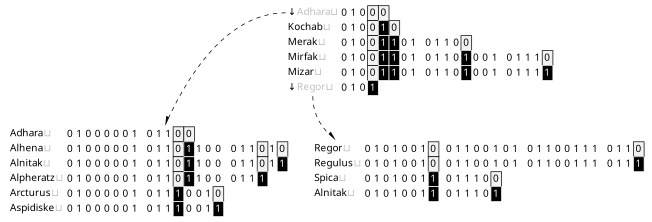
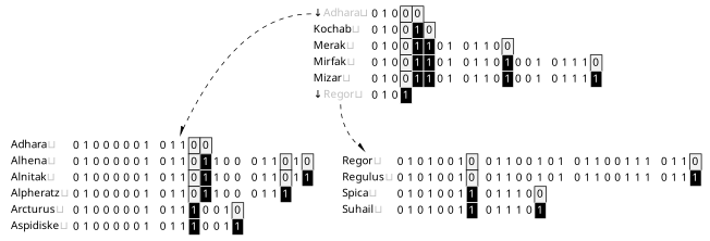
  digraph {
    fontname=modern
    node [fontname=modern shape=none]
    edge [style=dashed]
    n1 [label=< <table border="0" cellspacing="0"> 	<tr> 		<td align="left" port="0">↓<font color="Grey75">Adhara⊔</font></td> 		<td>0</td> 		<td>1</td> 		<td>0</td> 		<td bgcolor="Grey95" border="1">0</td> 		<td bgcolor="Grey95" border="1">0</td> 	</tr> 	<tr> 		<td align="left" port="1">Kochab<font color="Grey75">⊔</font></td> 		<td>0</td> 		<td>1</td> 		<td>0</td> 		<td bgcolor="Grey95" border="1">0</td> 		<td bgcolor="Black" color="White" border="1"><font color="White">1</font></td> 		<td bgcolor="Grey95" border="1">0</td> 	</tr> 	<tr> 		<td align="left" port="2">Merak<font color="Grey75">⊔</font></td> 		<td>0</td> 		<td>1</td> 		<td>0</td> 		<td bgcolor="Grey95" border="1">0</td> 		<td bgcolor="Black" color="White" border="1"><font color="White">1</font></td> 		<td bgcolor="Black" color="White" border="1"><font color="White">1</font></td> 		<td>0</td> 		<td>1</td> 		<td>&nbsp;</td> 		<td>0</td> 		<td>1</td> 		<td>1</td> 		<td>0</td> 		<td bgcolor="Grey95" border="1">0</td> 	</tr> 	<tr> 		<td align="left" port="3">Mirfak<font color="Grey75">⊔</font></td> 		<td>0</td> 		<td>1</td> 		<td>0</td> 		<td bgcolor="Grey95" border="1">0</td> 		<td bgcolor="Black" color="White" border="1"><font color="White">1</font></td> 		<td bgcolor="Black" color="White" border="1"><font color="White">1</font></td> 		<td>0</td> 		<td>1</td> 		<td>&nbsp;</td> 		<td>0</td> 		<td>1</td> 		<td>1</td> 		<td>0</td> 		<td bgcolor="Black" color="White" border="1"><font color="White">1</font></td> 		<td>0</td> 		<td>0</td> 		<td>1</td> 		<td>&nbsp;</td> 		<td>0</td> 		<td>1</td> 		<td>1</td> 		<td>1</td> 		<td bgcolor="Grey95" border="1">0</td> 	</tr> 	<tr> 		<td align="left" port="4">Mizar<font color="Grey75">⊔</font></td> 		<td>0</td> 		<td>1</td> 		<td>0</td> 		<td bgcolor="Grey95" border="1">0</td> 		<td bgcolor="Black" color="White" border="1"><font color="White">1</font></td> 		<td bgcolor="Black" color="White" border="1"><font color="White">1</font></td> 		<td>0</td> 		<td>1</td> 		<td>&nbsp;</td> 		<td>0</td> 		<td>1</td> 		<td>1</td> 		<td>0</td> 		<td bgcolor="Black" color="White" border="1"><font color="White">1</font></td> 		<td>0</td> 		<td>0</td> 		<td>1</td> 		<td>&nbsp;</td> 		<td>0</td> 		<td>1</td> 		<td>1</td> 		<td>1</td> 		<td bgcolor="Black" color="White" border="1"><font color="White">1</font></td> 	</tr> 	<tr> 		<td align="left" port="5">↓<font color="Grey75">Regor⊔</font></td> 		<td>0</td> 		<td>1</td> 		<td>0</td> 		<td bgcolor="Black" color="White" border="1"><font color="White">1</font></td> 	</tr> </table>>]
    n2 [label=< <table border="0" cellspacing="0"> 	<tr> 		<td align="left" port="0">Adhara<font color="Grey75">⊔</font></td> 		<td>0</td> 		<td>1</td> 		<td>0</td> 		<td>0</td> 		<td>0</td> 		<td>0</td> 		<td>0</td> 		<td>1</td> 		<td>&nbsp;</td> 		<td>0</td> 		<td>1</td> 		<td>1</td> 		<td bgcolor="Grey95" border="1">0</td> 		<td bgcolor="Grey95" border="1">0</td> 	</tr> 	<tr> 		<td align="left" port="1">Alhena<font color="Grey75">⊔</font></td> 		<td>0</td> 		<td>1</td> 		<td>0</td> 		<td>0</td> 		<td>0</td> 		<td>0</td> 		<td>0</td> 		<td>1</td> 		<td>&nbsp;</td> 		<td>0</td> 		<td>1</td> 		<td>1</td> 		<td bgcolor="Grey95" border="1">0</td> 		<td bgcolor="Black" color="White" border="1"><font color="White">1</font></td> 		<td>1</td> 		<td>0</td> 		<td>0</td> 		<td>&nbsp;</td> 		<td>0</td> 		<td>1</td> 		<td>1</td> 		<td bgcolor="Grey95" border="1">0</td> 		<td>1</td> 		<td bgcolor="Grey95" border="1">0</td> 	</tr> 	<tr> 		<td align="left" port="2">Alnitak<font color="Grey75">⊔</font></td> 		<td>0</td> 		<td>1</td> 		<td>0</td> 		<td>0</td> 		<td>0</td> 		<td>0</td> 		<td>0</td> 		<td>1</td> 		<td>&nbsp;</td> 		<td>0</td> 		<td>1</td> 		<td>1</td> 		<td bgcolor="Grey95" border="1">0</td> 		<td bgcolor="Black" color="White" border="1"><font color="White">1</font></td> 		<td>1</td> 		<td>0</td> 		<td>0</td> 		<td>&nbsp;</td> 		<td>0</td> 		<td>1</td> 		<td>1</td> 		<td bgcolor="Grey95" border="1">0</td> 		<td>1</td> 		<td bgcolor="Black" color="White" border="1"><font color="White">1</font></td> 	</tr> 	<tr> 		<td align="left" port="3">Alpheratz<font color="Grey75">⊔</font></td> 		<td>0</td> 		<td>1</td> 		<td>0</td> 		<td>0</td> 		<td>0</td> 		<td>0</td> 		<td>0</td> 		<td>1</td> 		<td>&nbsp;</td> 		<td>0</td> 		<td>1</td> 		<td>1</td> 		<td bgcolor="Grey95" border="1">0</td> 		<td bgcolor="Black" color="White" border="1"><font color="White">1</font></td> 		<td>1</td> 		<td>0</td> 		<td>0</td> 		<td>&nbsp;</td> 		<td>0</td> 		<td>1</td> 		<td>1</td> 		<td bgcolor="Black" color="White" border="1"><font color="White">1</font></td> 	</tr> 	<tr> 		<td align="left" port="4">Arcturus<font color="Grey75">⊔</font></td> 		<td>0</td> 		<td>1</td> 		<td>0</td> 		<td>0</td> 		<td>0</td> 		<td>0</td> 		<td>0</td> 		<td>1</td> 		<td>&nbsp;</td> 		<td>0</td> 		<td>1</td> 		<td>1</td> 		<td bgcolor="Black" color="White" border="1"><font color="White">1</font></td> 		<td>0</td> 		<td>0</td> 		<td>1</td> 		<td bgcolor="Grey95" border="1">0</td> 	</tr> 	<tr> 		<td align="left" port="5">Aspidiske<font color="Grey75">⊔</font></td> 		<td>0</td> 		<td>1</td> 		<td>0</td> 		<td>0</td> 		<td>0</td> 		<td>0</td> 		<td>0</td> 		<td>1</td> 		<td>&nbsp;</td> 		<td>0</td> 		<td>1</td> 		<td>1</td> 		<td bgcolor="Black" color="White" border="1"><font color="White">1</font></td> 		<td>0</td> 		<td>0</td> 		<td>1</td> 		<td bgcolor="Black" color="White" border="1"><font color="White">1</font></td> 	</tr> </table>>]
-   n3 [label=< <table border="0" cellspacing="0"> 	<tr> 		<td align="left" port="0">Regor<font color="Grey75">⊔</font></td> 		<td>0</td> 		<td>1</td> 		<td>0</td> 		<td>1</td> 		<td>0</td> 		<td>0</td> 		<td>1</td> 		<td bgcolor="Grey95" border="1">0</td> 		<td>&nbsp;</td> 		<td>0</td> 		<td>1</td> 		<td>1</td> 		<td>0</td> 		<td>0</td> 		<td>1</td> 		<td>0</td> 		<td>1</td> 		<td>&nbsp;</td> 		<td>0</td> 		<td>1</td> 		<td>1</td> 		<td>0</td> 		<td>0</td> 		<td>1</td> 		<td>1</td> 		<td>1</td> 		<td>&nbsp;</td> 		<td>0</td> 		<td>1</td> 		<td>1</td> 		<td bgcolor="Grey95" border="1">0</td> 	</tr> 	<tr> 		<td align="left" port="1">Regulus<font color="Grey75">⊔</font></td> 		<td>0</td> 		<td>1</td> 		<td>0</td> 		<td>1</td> 		<td>0</td> 		<td>0</td> 		<td>1</td> 		<td bgcolor="Grey95" border="1">0</td> 		<td>&nbsp;</td> 		<td>0</td> 		<td>1</td> 		<td>1</td> 		<td>0</td> 		<td>0</td> 		<td>1</td> 		<td>0</td> 		<td>1</td> 		<td>&nbsp;</td> 		<td>0</td> 		<td>1</td> 		<td>1</td> 		<td>0</td> 		<td>0</td> 		<td>1</td> 		<td>1</td> 		<td>1</td> 		<td>&nbsp;</td> 		<td>0</td> 		<td>1</td> 		<td>1</td> 		<td bgcolor="Black" color="White" border="1"><font color="White">1</font></td> 	</tr> 	<tr> 		<td align="left" port="2">Spica<font color="Grey75">⊔</font></td> 		<td>0</td> 		<td>1</td> 		<td>0</td> 		<td>1</td> 		<td>0</td> 		<td>0</td> 		<td>1</td> 		<td bgcolor="Black" color="White" border="1"><font color="White">1</font></td> 		<td>&nbsp;</td> 		<td>0</td> 		<td>1</td> 		<td>1</td> 		<td>1</td> 		<td>0</td> 		<td bgcolor="Grey95" border="1">0</td> 	</tr> 	<tr> 		<td align="left" port="3">Alnitak<font color="Grey75">⊔</font></td> 		<td>0</td> 		<td>1</td> 		<td>0</td> 		<td>1</td> 		<td>0</td> 		<td>0</td> 		<td>1</td> 		<td bgcolor="Black" color="White" border="1"><font color="White">1</font></td> 		<td>&nbsp;</td> 		<td>0</td> 		<td>1</td> 		<td>1</td> 		<td>1</td> 		<td>0</td> 		<td bgcolor="Black" color="White" border="1"><font color="White">1</font></td> 	</tr> </table>>]
+   n3 [label=< <table border="0" cellspacing="0"> 	<tr> 		<td align="left" port="0">Regor<font color="Grey75">⊔</font></td> 		<td>0</td> 		<td>1</td> 		<td>0</td> 		<td>1</td> 		<td>0</td> 		<td>0</td> 		<td>1</td> 		<td bgcolor="Grey95" border="1">0</td> 		<td>&nbsp;</td> 		<td>0</td> 		<td>1</td> 		<td>1</td> 		<td>0</td> 		<td>0</td> 		<td>1</td> 		<td>0</td> 		<td>1</td> 		<td>&nbsp;</td> 		<td>0</td> 		<td>1</td> 		<td>1</td> 		<td>0</td> 		<td>0</td> 		<td>1</td> 		<td>1</td> 		<td>1</td> 		<td>&nbsp;</td> 		<td>0</td> 		<td>1</td> 		<td>1</td> 		<td bgcolor="Grey95" border="1">0</td> 	</tr> 	<tr> 		<td align="left" port="1">Regulus<font color="Grey75">⊔</font></td> 		<td>0</td> 		<td>1</td> 		<td>0</td> 		<td>1</td> 		<td>0</td> 		<td>0</td> 		<td>1</td> 		<td bgcolor="Grey95" border="1">0</td> 		<td>&nbsp;</td> 		<td>0</td> 		<td>1</td> 		<td>1</td> 		<td>0</td> 		<td>0</td> 		<td>1</td> 		<td>0</td> 		<td>1</td> 		<td>&nbsp;</td> 		<td>0</td> 		<td>1</td> 		<td>1</td> 		<td>0</td> 		<td>0</td> 		<td>1</td> 		<td>1</td> 		<td>1</td> 		<td>&nbsp;</td> 		<td>0</td> 		<td>1</td> 		<td>1</td> 		<td bgcolor="Black" color="White" border="1"><font color="White">1</font></td> 	</tr> 	<tr> 		<td align="left" port="2">Spica<font color="Grey75">⊔</font></td> 		<td>0</td> 		<td>1</td> 		<td>0</td> 		<td>1</td> 		<td>0</td> 		<td>0</td> 		<td>1</td> 		<td bgcolor="Black" color="White" border="1"><font color="White">1</font></td> 		<td>&nbsp;</td> 		<td>0</td> 		<td>1</td> 		<td>1</td> 		<td>1</td> 		<td>0</td> 		<td bgcolor="Grey95" border="1">0</td> 	</tr> 	<tr> 		<td align="left" port="3">Suhail<font color="Grey75">⊔</font></td> 		<td>0</td> 		<td>1</td> 		<td>0</td> 		<td>1</td> 		<td>0</td> 		<td>0</td> 		<td>1</td> 		<td bgcolor="Black" color="White" border="1"><font color="White">1</font></td> 		<td>&nbsp;</td> 		<td>0</td> 		<td>1</td> 		<td>1</td> 		<td>1</td> 		<td>0</td> 		<td bgcolor="Black" color="White" border="1"><font color="White">1</font></td> 	</tr> </table>>]
    n1 -> n2 [arrowhead=rnormal tailport=0]
    n1 -> n3 [arrowhead=lnormal tailport=5]
  }
